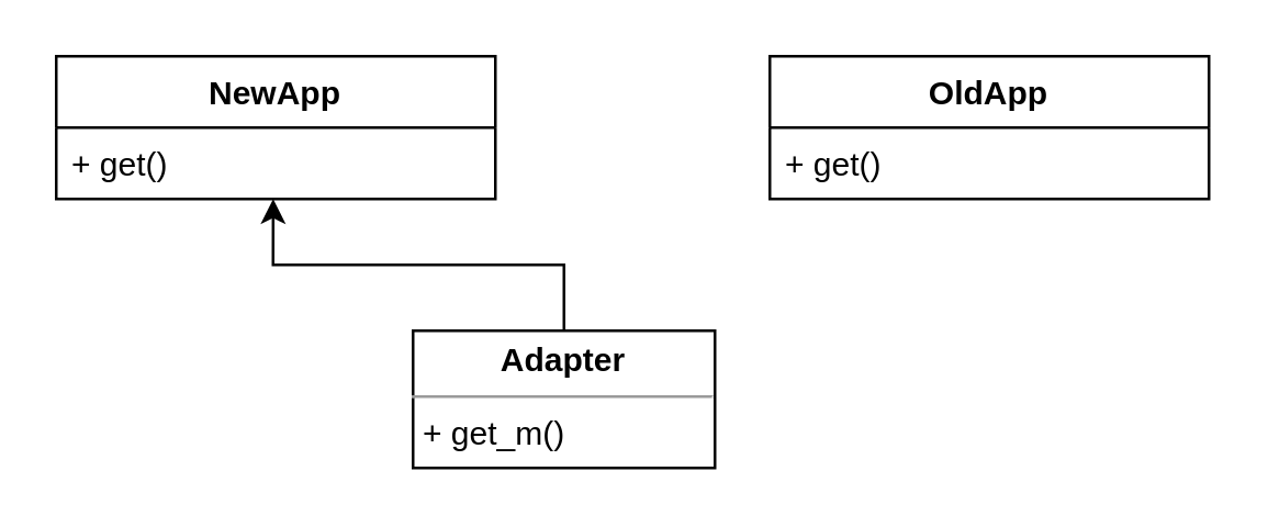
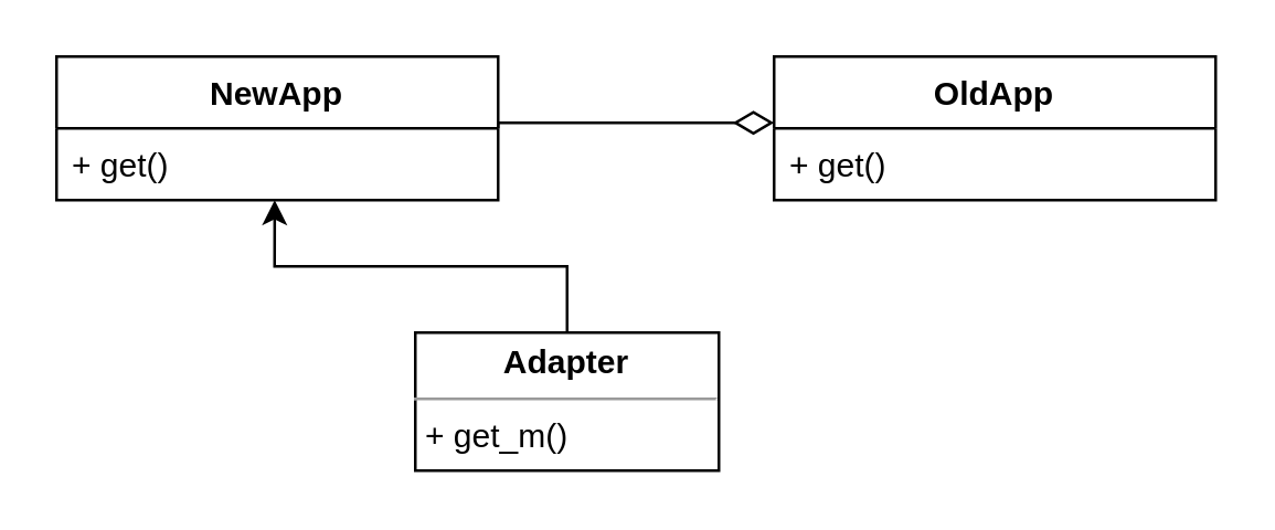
  <mxCell id="0" />
  <mxCell id="1" parent="0" />
+ <mxCell id="2" style="edgeStyle=orthogonalEdgeStyle;rounded=0;orthogonalLoop=1;jettySize=auto;html=1;exitX=1;exitY=0.5;exitDx=0;exitDy=0;entryX=0;entryY=0.461;entryDx=0;entryDy=0;entryPerimeter=0;endArrow=diamondThin;endFill=0;endSize=12;" edge="1" parent="1" source="3" target="7"><mxGeometry relative="1" as="geometry"><Array as="points"><mxPoint x="180" y="44" /></Array></mxGeometry></mxCell>
  <mxCell id="3" value="NewApp" style="swimlane;fontStyle=1;align=center;verticalAlign=top;childLayout=stackLayout;horizontal=1;startSize=26;horizontalStack=0;resizeParent=1;resizeParentMax=0;resizeLast=0;collapsible=1;marginBottom=0;" parent="1" vertex="1"><mxGeometry x="20" y="20" width="160" height="52" as="geometry"><mxRectangle x="130" y="330" width="70" height="26" as="alternateBounds" /></mxGeometry></mxCell>
  <mxCell id="4" value="+ get()" style="text;strokeColor=none;fillColor=none;align=left;verticalAlign=top;spacingLeft=4;spacingRight=4;overflow=hidden;rotatable=0;points=[[0,0.5],[1,0.5]];portConstraint=eastwest;" parent="3" vertex="1"><mxGeometry y="26" width="160" height="26" as="geometry" /></mxCell>
  <mxCell id="5" style="edgeStyle=orthogonalEdgeStyle;rounded=0;orthogonalLoop=1;jettySize=auto;html=1;exitX=0.5;exitY=0;exitDx=0;exitDy=0;entryX=0.494;entryY=1;entryDx=0;entryDy=0;entryPerimeter=0;" edge="1" parent="1" source="6" target="4"><mxGeometry relative="1" as="geometry" /></mxCell>
  <mxCell id="6" value="&lt;p style=&quot;margin: 0px ; margin-top: 4px ; text-align: center&quot;&gt;&lt;b&gt;Adapter&lt;/b&gt;&lt;/p&gt;&lt;hr size=&quot;1&quot;&gt;&lt;p style=&quot;margin: 0px ; margin-left: 4px&quot;&gt;&lt;span style=&quot;text-align: center&quot;&gt;+ get_m()&lt;/span&gt;&lt;/p&gt;" style="verticalAlign=top;align=left;overflow=fill;fontSize=12;fontFamily=Helvetica;html=1;" parent="1" vertex="1"><mxGeometry x="150" y="120" width="110" height="50" as="geometry" /></mxCell>
  <mxCell id="7" value="OldApp" style="swimlane;fontStyle=1;align=center;verticalAlign=top;childLayout=stackLayout;horizontal=1;startSize=26;horizontalStack=0;resizeParent=1;resizeParentMax=0;resizeLast=0;collapsible=1;marginBottom=0;" vertex="1" parent="1"><mxGeometry x="280" y="20" width="160" height="52" as="geometry"><mxRectangle x="130" y="330" width="70" height="26" as="alternateBounds" /></mxGeometry></mxCell>
  <mxCell id="8" value="+ get()" style="text;strokeColor=none;fillColor=none;align=left;verticalAlign=top;spacingLeft=4;spacingRight=4;overflow=hidden;rotatable=0;points=[[0,0.5],[1,0.5]];portConstraint=eastwest;" vertex="1" parent="7"><mxGeometry y="26" width="160" height="26" as="geometry" /></mxCell>
